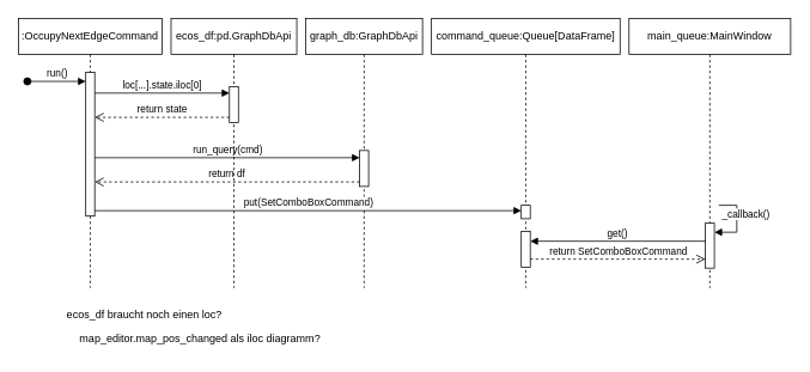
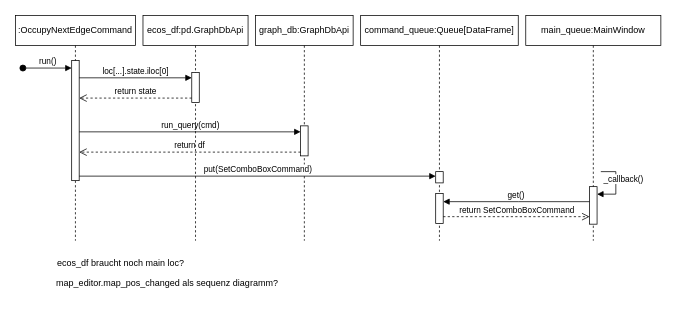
  <mxCell id="0" />
  <mxCell id="1" parent="0" />
  <mxCell id="2" value=":OccupyNextEdgeCommand" style="shape=umlLifeline;perimeter=lifelinePerimeter;whiteSpace=wrap;html=1;container=1;dropTarget=0;collapsible=0;recursiveResize=0;outlineConnect=0;portConstraint=eastwest;newEdgeStyle={&quot;curved&quot;:0,&quot;rounded&quot;:0};" vertex="1" parent="1"><mxGeometry x="20" y="20" width="160" height="300" as="geometry" /></mxCell>
  <mxCell id="3" value="" style="html=1;points=[[0,0,0,0,5],[0,1,0,0,-5],[1,0,0,0,5],[1,1,0,0,-5]];perimeter=orthogonalPerimeter;outlineConnect=0;targetShapes=umlLifeline;portConstraint=eastwest;newEdgeStyle={&quot;curved&quot;:0,&quot;rounded&quot;:0};" vertex="1" parent="2"><mxGeometry x="75" y="60" width="10" height="160" as="geometry" /></mxCell>
  <mxCell id="4" value="run()" style="html=1;verticalAlign=bottom;startArrow=oval;startFill=1;endArrow=block;startSize=8;curved=0;rounded=0;" edge="1" parent="1" target="3"><mxGeometry width="60" relative="1" as="geometry"><mxPoint x="30" y="90" as="sourcePoint" /><mxPoint x="90" y="90" as="targetPoint" /></mxGeometry></mxCell>
- <mxCell id="5" value="ecos_df braucht noch einen loc?" style="text;html=1;align=center;verticalAlign=middle;resizable=0;points=[];autosize=1;strokeColor=none;fillColor=none;" vertex="1" parent="1"><mxGeometry x="60" y="335" width="200" height="30" as="geometry" /></mxCell>
- <mxCell id="6" value="map_editor.map_pos_changed als iloc diagramm?" style="text;html=1;align=center;verticalAlign=middle;resizable=0;points=[];autosize=1;strokeColor=none;fillColor=none;" vertex="1" parent="1"><mxGeometry x="62" y="362" width="320" height="30" as="geometry" /></mxCell>
+ <mxCell id="5" value="ecos_df braucht noch main loc?" style="text;html=1;align=center;verticalAlign=middle;resizable=0;points=[];autosize=1;strokeColor=none;fillColor=none;" vertex="1" parent="1"><mxGeometry x="60" y="335" width="200" height="30" as="geometry" /></mxCell>
+ <mxCell id="6" value="map_editor.map_pos_changed als sequenz diagramm?" style="text;html=1;align=center;verticalAlign=middle;resizable=0;points=[];autosize=1;strokeColor=none;fillColor=none;" vertex="1" parent="1"><mxGeometry x="62" y="362" width="320" height="30" as="geometry" /></mxCell>
  <mxCell id="7" value="graph_db:GraphDbApi" style="shape=umlLifeline;perimeter=lifelinePerimeter;whiteSpace=wrap;html=1;container=1;dropTarget=0;collapsible=0;recursiveResize=0;outlineConnect=0;portConstraint=eastwest;newEdgeStyle={&quot;curved&quot;:0,&quot;rounded&quot;:0};" vertex="1" parent="1"><mxGeometry x="340" y="20" width="130" height="300" as="geometry" /></mxCell>
  <mxCell id="8" value="" style="html=1;points=[[0,0,0,0,5],[0,1,0,0,-5],[1,0,0,0,5],[1,1,0,0,-5]];perimeter=orthogonalPerimeter;outlineConnect=0;targetShapes=umlLifeline;portConstraint=eastwest;newEdgeStyle={&quot;curved&quot;:0,&quot;rounded&quot;:0};" vertex="1" parent="7"><mxGeometry x="60" y="147" width="10" height="40" as="geometry" /></mxCell>
  <mxCell id="9" value="command_queue:Queue[DataFrame]" style="shape=umlLifeline;perimeter=lifelinePerimeter;whiteSpace=wrap;html=1;container=1;dropTarget=0;collapsible=0;recursiveResize=0;outlineConnect=0;portConstraint=eastwest;newEdgeStyle={&quot;curved&quot;:0,&quot;rounded&quot;:0};" vertex="1" parent="1"><mxGeometry x="480" y="20" width="210" height="300" as="geometry" /></mxCell>
  <mxCell id="10" value="" style="html=1;points=[[0,0,0,0,5],[0,1,0,0,-5],[1,0,0,0,5],[1,1,0,0,-5]];perimeter=orthogonalPerimeter;outlineConnect=0;targetShapes=umlLifeline;portConstraint=eastwest;newEdgeStyle={&quot;curved&quot;:0,&quot;rounded&quot;:0};" vertex="1" parent="9"><mxGeometry x="100" y="208" width="10" height="15" as="geometry" /></mxCell>
  <mxCell id="11" value="" style="html=1;points=[[0,0,0,0,5],[0,1,0,0,-5],[1,0,0,0,5],[1,1,0,0,-5]];perimeter=orthogonalPerimeter;outlineConnect=0;targetShapes=umlLifeline;portConstraint=eastwest;newEdgeStyle={&quot;curved&quot;:0,&quot;rounded&quot;:0};" vertex="1" parent="9"><mxGeometry x="100" y="237" width="10" height="40" as="geometry" /></mxCell>
  <mxCell id="12" value="main_queue:MainWindow" style="shape=umlLifeline;perimeter=lifelinePerimeter;whiteSpace=wrap;html=1;container=1;dropTarget=0;collapsible=0;recursiveResize=0;outlineConnect=0;portConstraint=eastwest;newEdgeStyle={&quot;curved&quot;:0,&quot;rounded&quot;:0};" vertex="1" parent="1"><mxGeometry x="700" y="20" width="180" height="300" as="geometry" /></mxCell>
  <mxCell id="13" value="" style="html=1;points=[[0,0,0,0,5],[0,1,0,0,-5],[1,0,0,0,5],[1,1,0,0,-5]];perimeter=orthogonalPerimeter;outlineConnect=0;targetShapes=umlLifeline;portConstraint=eastwest;newEdgeStyle={&quot;curved&quot;:0,&quot;rounded&quot;:0};" vertex="1" parent="12"><mxGeometry x="85" y="228" width="10" height="50" as="geometry" /></mxCell>
  <mxCell id="14" value="_callback()" style="html=1;align=left;spacingLeft=2;endArrow=block;rounded=0;edgeStyle=orthogonalEdgeStyle;curved=0;rounded=0;" edge="1" parent="12" target="13"><mxGeometry x="-1" y="-10" relative="1" as="geometry"><mxPoint x="100" y="208" as="sourcePoint" /><Array as="points"><mxPoint x="100" y="208" /><mxPoint x="120" y="208" /><mxPoint x="120" y="238" /></Array><mxPoint as="offset" /></mxGeometry></mxCell>
  <mxCell id="15" value="run_query(cmd)" style="html=1;verticalAlign=bottom;endArrow=block;curved=0;rounded=0;" edge="1" parent="1" target="8"><mxGeometry width="80" relative="1" as="geometry"><mxPoint x="105" y="175" as="sourcePoint" /><mxPoint x="250" y="175" as="targetPoint" /></mxGeometry></mxCell>
  <mxCell id="16" value="return df" style="html=1;verticalAlign=bottom;endArrow=open;dashed=1;endSize=8;curved=0;rounded=0;" edge="1" parent="1" source="8"><mxGeometry relative="1" as="geometry"><mxPoint x="250" y="202" as="sourcePoint" /><mxPoint x="105" y="202" as="targetPoint" /></mxGeometry></mxCell>
  <mxCell id="17" value="put(SetComboBoxCommand)" style="html=1;verticalAlign=bottom;endArrow=block;curved=0;rounded=0;" edge="1" parent="1"><mxGeometry width="80" relative="1" as="geometry"><mxPoint x="105" y="234" as="sourcePoint" /><mxPoint x="580" y="234" as="targetPoint" /></mxGeometry></mxCell>
  <mxCell id="18" value="get()" style="html=1;verticalAlign=bottom;endArrow=block;curved=0;rounded=0;" edge="1" parent="1" source="13" target="11"><mxGeometry width="80" relative="1" as="geometry"><mxPoint x="785" y="268" as="sourcePoint" /><mxPoint x="600" y="268" as="targetPoint" /><Array as="points"><mxPoint x="690" y="268" /></Array></mxGeometry></mxCell>
  <mxCell id="19" value="return SetComboBoxCommand" style="html=1;verticalAlign=bottom;endArrow=open;dashed=1;endSize=8;curved=0;rounded=0;" edge="1" parent="1" source="11" target="13"><mxGeometry relative="1" as="geometry"><mxPoint x="600" y="288" as="sourcePoint" /><mxPoint x="785" y="288" as="targetPoint" /><Array as="points"><mxPoint x="690" y="288" /></Array></mxGeometry></mxCell>
  <mxCell id="20" value="ecos_df:pd.GraphDbApi" style="shape=umlLifeline;perimeter=lifelinePerimeter;whiteSpace=wrap;html=1;container=1;dropTarget=0;collapsible=0;recursiveResize=0;outlineConnect=0;portConstraint=eastwest;newEdgeStyle={&quot;curved&quot;:0,&quot;rounded&quot;:0};" vertex="1" parent="1"><mxGeometry x="190" y="20" width="140" height="300" as="geometry" /></mxCell>
  <mxCell id="21" value="" style="html=1;points=[[0,0,0,0,5],[0,1,0,0,-5],[1,0,0,0,5],[1,1,0,0,-5]];perimeter=orthogonalPerimeter;outlineConnect=0;targetShapes=umlLifeline;portConstraint=eastwest;newEdgeStyle={&quot;curved&quot;:0,&quot;rounded&quot;:0};" vertex="1" parent="20"><mxGeometry x="65" y="76" width="10" height="40" as="geometry" /></mxCell>
  <mxCell id="22" value="loc[...].state.iloc[0]" style="html=1;verticalAlign=bottom;endArrow=block;curved=0;rounded=0;" edge="1" parent="1" target="21"><mxGeometry width="80" relative="1" as="geometry"><mxPoint x="105" y="103" as="sourcePoint" /><mxPoint x="260" y="103" as="targetPoint" /></mxGeometry></mxCell>
  <mxCell id="23" value="return state" style="html=1;verticalAlign=bottom;endArrow=open;dashed=1;endSize=8;curved=0;rounded=0;" edge="1" parent="1"><mxGeometry relative="1" as="geometry"><mxPoint x="255" y="130" as="sourcePoint" /><mxPoint x="105" y="130" as="targetPoint" /></mxGeometry></mxCell>
